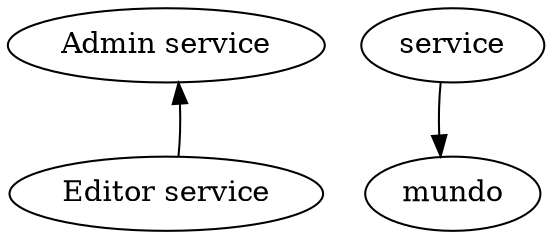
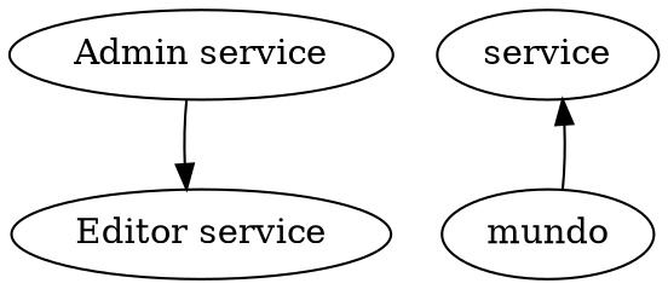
  digraph {
    "Admin service"
    "Editor service"
    n3 [label=service]
    mundo
    subgraph sub_1 {
      "Admin service"
      "Editor service"
    }
    subgraph sub_2 {
      fillcolor=green
      n3
      mundo
    }
-   "Editor service" -> "Admin service"
-   n3 -> mundo
+   "Admin service" -> "Editor service"
+   mundo -> n3
  }
